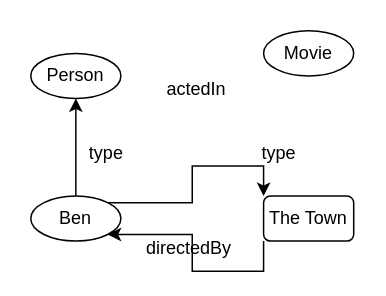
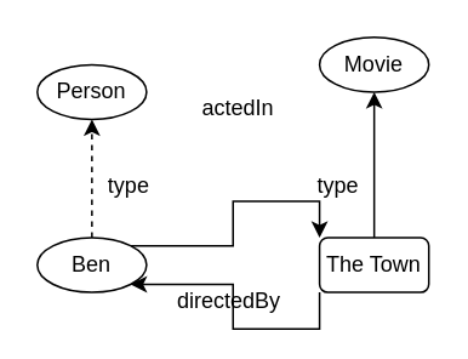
  <mxCell id="0" />
  <mxCell id="1" parent="0" />
  <mxCell id="2" value="Person" style="ellipse;whiteSpace=wrap;html=1;align=center;" parent="1" vertex="1"><mxGeometry x="20" y="35" width="60" height="30" as="geometry" /></mxCell>
- <mxCell id="3" style="edgeStyle=orthogonalEdgeStyle;rounded=0;orthogonalLoop=1;jettySize=auto;html=1;exitX=0.5;exitY=0;exitDx=0;exitDy=0;entryX=0.5;entryY=1;entryDx=0;entryDy=0;" parent="1" source="5" target="2" edge="1"><mxGeometry relative="1" as="geometry" /></mxCell>
+ <mxCell id="3" style="edgeStyle=orthogonalEdgeStyle;rounded=0;orthogonalLoop=1;jettySize=auto;html=1;exitX=0.5;exitY=0;exitDx=0;exitDy=0;entryX=0.5;entryY=1;entryDx=0;entryDy=0;dashed=1;" parent="1" source="5" target="2" edge="1"><mxGeometry relative="1" as="geometry" /></mxCell>
  <mxCell id="4" style="edgeStyle=orthogonalEdgeStyle;rounded=0;orthogonalLoop=1;jettySize=auto;html=1;exitX=1;exitY=0;exitDx=0;exitDy=0;entryX=0;entryY=0;entryDx=0;entryDy=0;" parent="1" source="5" target="10" edge="1"><mxGeometry relative="1" as="geometry" /></mxCell>
  <mxCell id="5" value="Ben" style="ellipse;whiteSpace=wrap;html=1;align=center;" parent="1" vertex="1"><mxGeometry x="20" y="130" width="60" height="30" as="geometry" /></mxCell>
  <mxCell id="6" value="type" style="text;html=1;resizable=0;points=[];autosize=1;align=center;verticalAlign=top;spacingTop=-4;" parent="1" vertex="1"><mxGeometry x="50" y="92" width="40" height="20" as="geometry" /></mxCell>
  <mxCell id="7" value="Movie" style="ellipse;whiteSpace=wrap;html=1;align=center;" parent="1" vertex="1"><mxGeometry x="175" y="20" width="60" height="30" as="geometry" /></mxCell>
+ <mxCell id="8" style="edgeStyle=orthogonalEdgeStyle;rounded=0;orthogonalLoop=1;jettySize=auto;html=1;exitX=0.5;exitY=0;exitDx=0;exitDy=0;entryX=0.5;entryY=1;entryDx=0;entryDy=0;" parent="1" source="10" target="7" edge="1"><mxGeometry relative="1" as="geometry" /></mxCell>
  <mxCell id="9" style="edgeStyle=orthogonalEdgeStyle;rounded=0;orthogonalLoop=1;jettySize=auto;html=1;exitX=0;exitY=1;exitDx=0;exitDy=0;entryX=1;entryY=1;entryDx=0;entryDy=0;" parent="1" source="10" target="5" edge="1"><mxGeometry relative="1" as="geometry" /></mxCell>
  <mxCell id="10" value="The Town" style="whiteSpace=wrap;html=1;align=center;rounded=1;" parent="1" vertex="1"><mxGeometry x="175" y="130" width="60" height="30" as="geometry" /></mxCell>
  <mxCell id="11" value="type" style="text;html=1;resizable=0;points=[];autosize=1;align=center;verticalAlign=top;spacingTop=-4;" parent="1" vertex="1"><mxGeometry x="165" y="92" width="40" height="20" as="geometry" /></mxCell>
  <mxCell id="12" value="directedBy" style="text;html=1;resizable=0;points=[];autosize=1;align=center;verticalAlign=top;spacingTop=-4;" parent="1" vertex="1"><mxGeometry x="90" y="155" width="70" height="20" as="geometry" /></mxCell>
  <mxCell id="13" value="actedIn" style="text;html=1;resizable=0;points=[];autosize=1;align=center;verticalAlign=top;spacingTop=-4;" parent="1" vertex="1"><mxGeometry x="100" y="49" width="60" height="20" as="geometry" /></mxCell>
